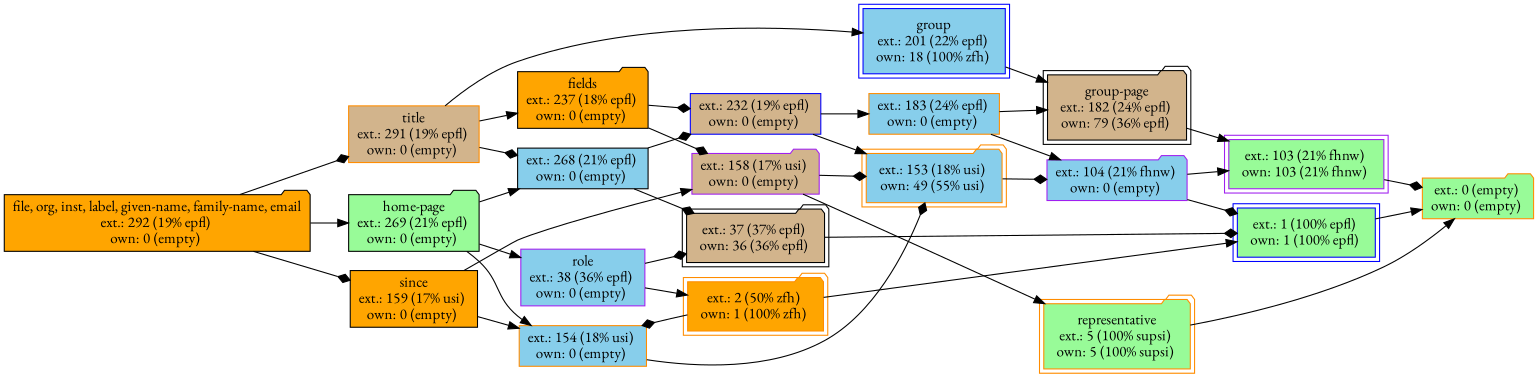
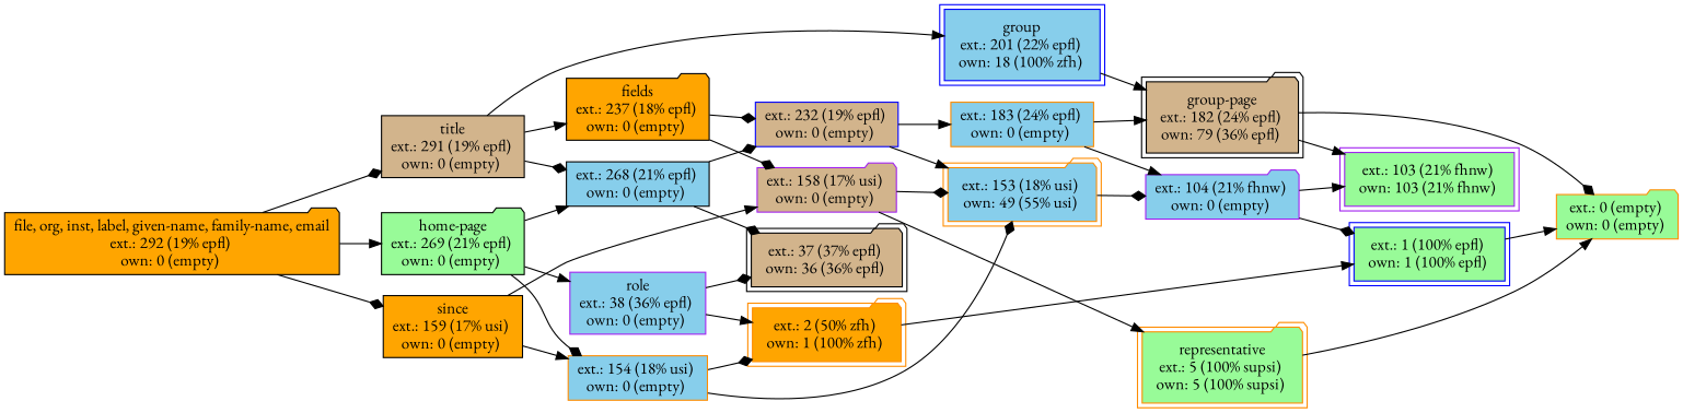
  digraph {
    fontname="EB Garamond"
    rankdir=LR
    node [color=black fillcolor=skyblue fontname="EB Garamond" shape=folder style=filled]
    edge [arrowhead=normal fontname="EB Garamond"]
    n1 [fillcolor=orange label="file, org, inst, label, given-name, family-name, email\next.: 292 (19% epfl) \nown: 0 (empty) "]
-   n2 [color=darkorange fillcolor=tan label="title\next.: 291 (19% epfl) \nown: 0 (empty) " shape=box]
+   n2 [fillcolor=tan label="title\next.: 291 (19% epfl) \nown: 0 (empty) " shape=box]
    n3 [fillcolor=palegreen label="home-page\next.: 269 (21% epfl) \nown: 0 (empty) "]
    n4 [fillcolor=orange label="since\next.: 159 (17% usi) \nown: 0 (empty) " shape=box]
    n5 [label="ext.: 268 (21% epfl) \nown: 0 (empty) " shape=box]
    n6 [fillcolor=orange label="fields\next.: 237 (18% epfl) \nown: 0 (empty) "]
    n7 [color=blue label="group\next.: 201 (22% epfl) \nown: 18 (100% zfh) " peripheries=2 shape=box]
    n8 [color=darkorange label="ext.: 154 (18% usi) \nown: 0 (empty) " shape=box]
    n9 [color=purple label="role\next.: 38 (36% epfl) \nown: 0 (empty) " shape=box]
    n10 [color=purple fillcolor=tan label="ext.: 158 (17% usi) \nown: 0 (empty) "]
    n11 [color=purple fillcolor=palegreen label="ext.: 103 (21% fhnw) \nown: 103 (21% fhnw) " peripheries=2 shape=box]
    n12 [color=darkorange fillcolor=palegreen label="ext.: 0 (empty) \nown: 0 (empty) "]
    n13 [fillcolor=tan label="group-page\next.: 182 (24% epfl) \nown: 79 (36% epfl) " peripheries=2]
    n14 [color=purple label="ext.: 104 (21% fhnw) \nown: 0 (empty) "]
    n15 [color=blue fillcolor=palegreen label="ext.: 1 (100% epfl) \nown: 1 (100% epfl) " peripheries=2 shape=box]
    n16 [color=darkorange label="ext.: 183 (24% epfl) \nown: 0 (empty) " shape=box]
    n17 [fillcolor=tan label="ext.: 37 (37% epfl) \nown: 36 (36% epfl) " peripheries=2]
    n18 [color=blue fillcolor=tan label="ext.: 232 (19% epfl) \nown: 0 (empty) " shape=box]
    n19 [color=darkorange label="ext.: 153 (18% usi) \nown: 49 (55% usi) " peripheries=2]
    n20 [color=darkorange fillcolor=palegreen label="representative\next.: 5 (100% supsi) \nown: 5 (100% supsi) " peripheries=2]
    n21 [color=darkorange fillcolor=orange label="ext.: 2 (50% zfh) \nown: 1 (100% zfh) " peripheries=2]
    n1 -> n2 [arrowhead=diamond]
    n1 -> n3
    n1 -> n4 [arrowhead=diamond]
    n2 -> n5 [arrowhead=diamond]
    n2 -> n6
    n2 -> n7
    n3 -> n5
-   n3 -> n8
+   n3 -> n8 [arrowhead=diamond]
    n3 -> n9
    n4 -> n8
    n4 -> n10
    n5 -> n17 [arrowhead=diamond]
    n5 -> n18 [arrowhead=diamond]
    n6 -> n10 [arrowhead=diamond]
    n6 -> n18 [arrowhead=diamond]
    n7 -> n13
    n8 -> n19 [arrowhead=diamond]
-   n21 -> n8 [arrowhead=diamond]
+   n8 -> n21 [arrowhead=diamond]
    n9 -> n17 [arrowhead=diamond]
    n9 -> n21
    n10 -> n19 [arrowhead=diamond]
    n10 -> n20
-   n11 -> n12 [arrowhead=diamond]
+   n13 -> n12 [arrowhead=diamond]
    n13 -> n11
    n14 -> n11
    n14 -> n15 [arrowhead=diamond]
    n15 -> n12
    n16 -> n13
    n16 -> n14
-   n17 -> n15 [arrowhead=diamond]
    n18 -> n16
    n18 -> n19
    n19 -> n14 [arrowhead=diamond]
    n20 -> n12
    n21 -> n15
  }
